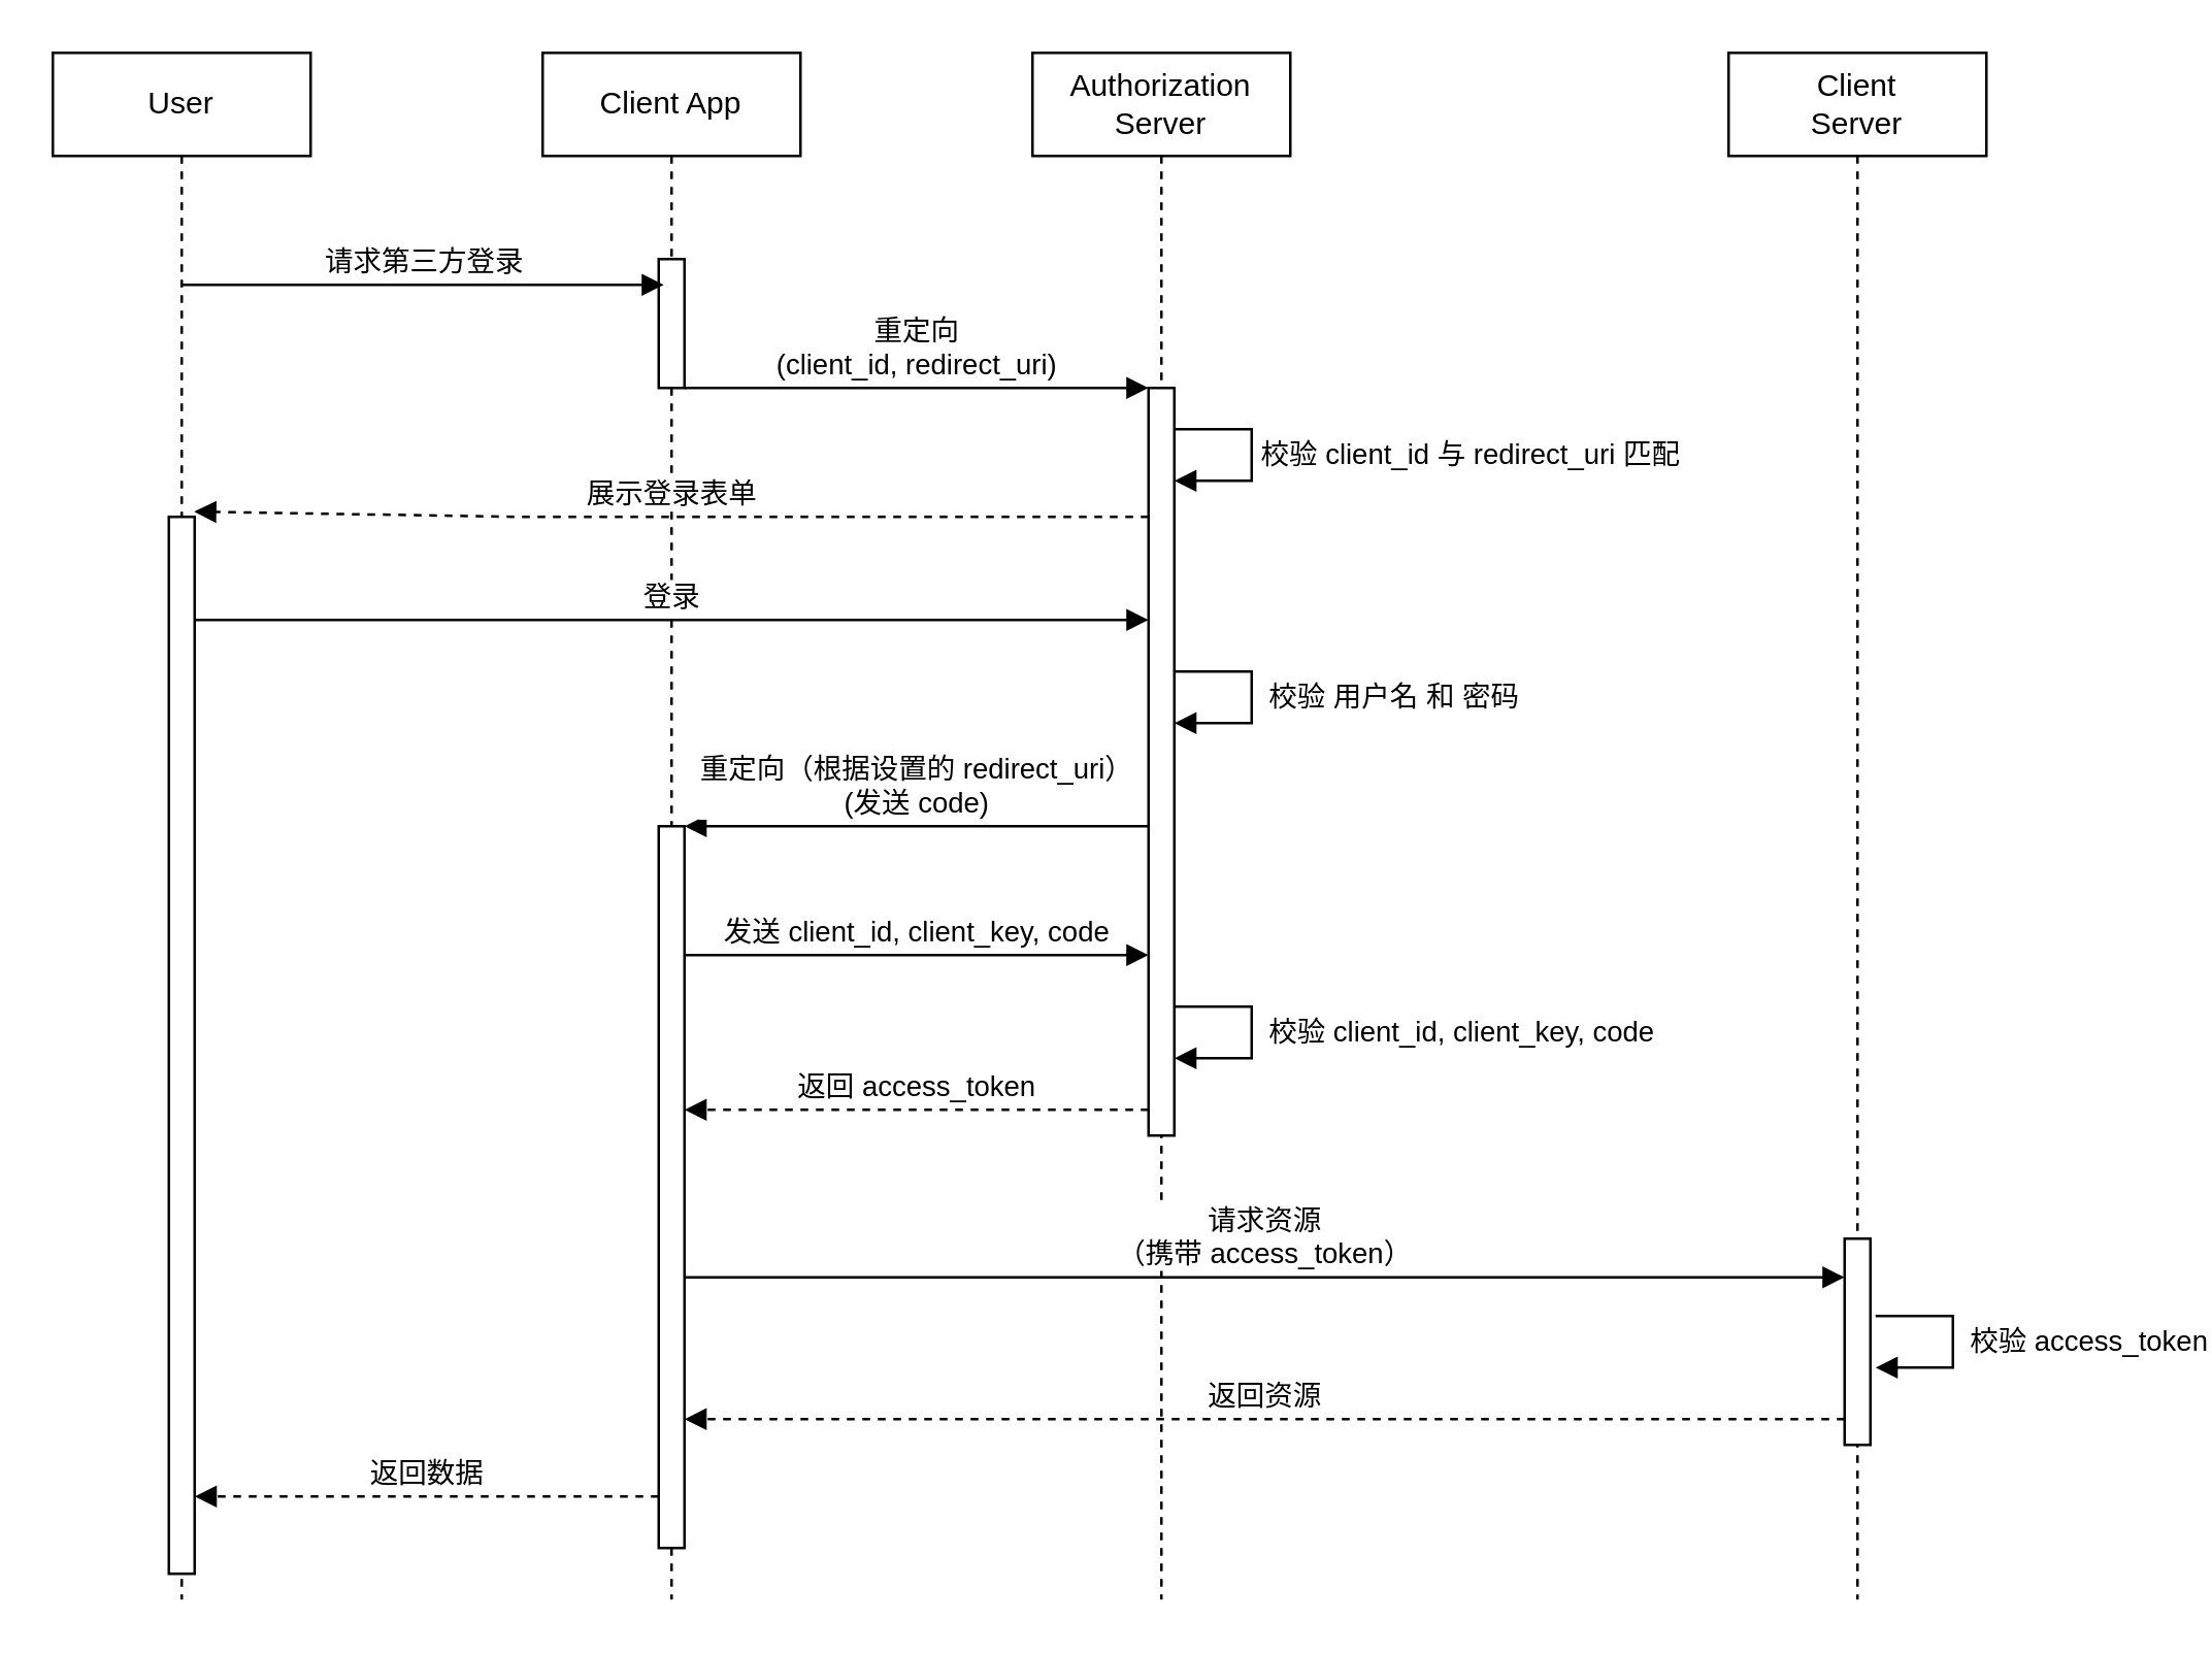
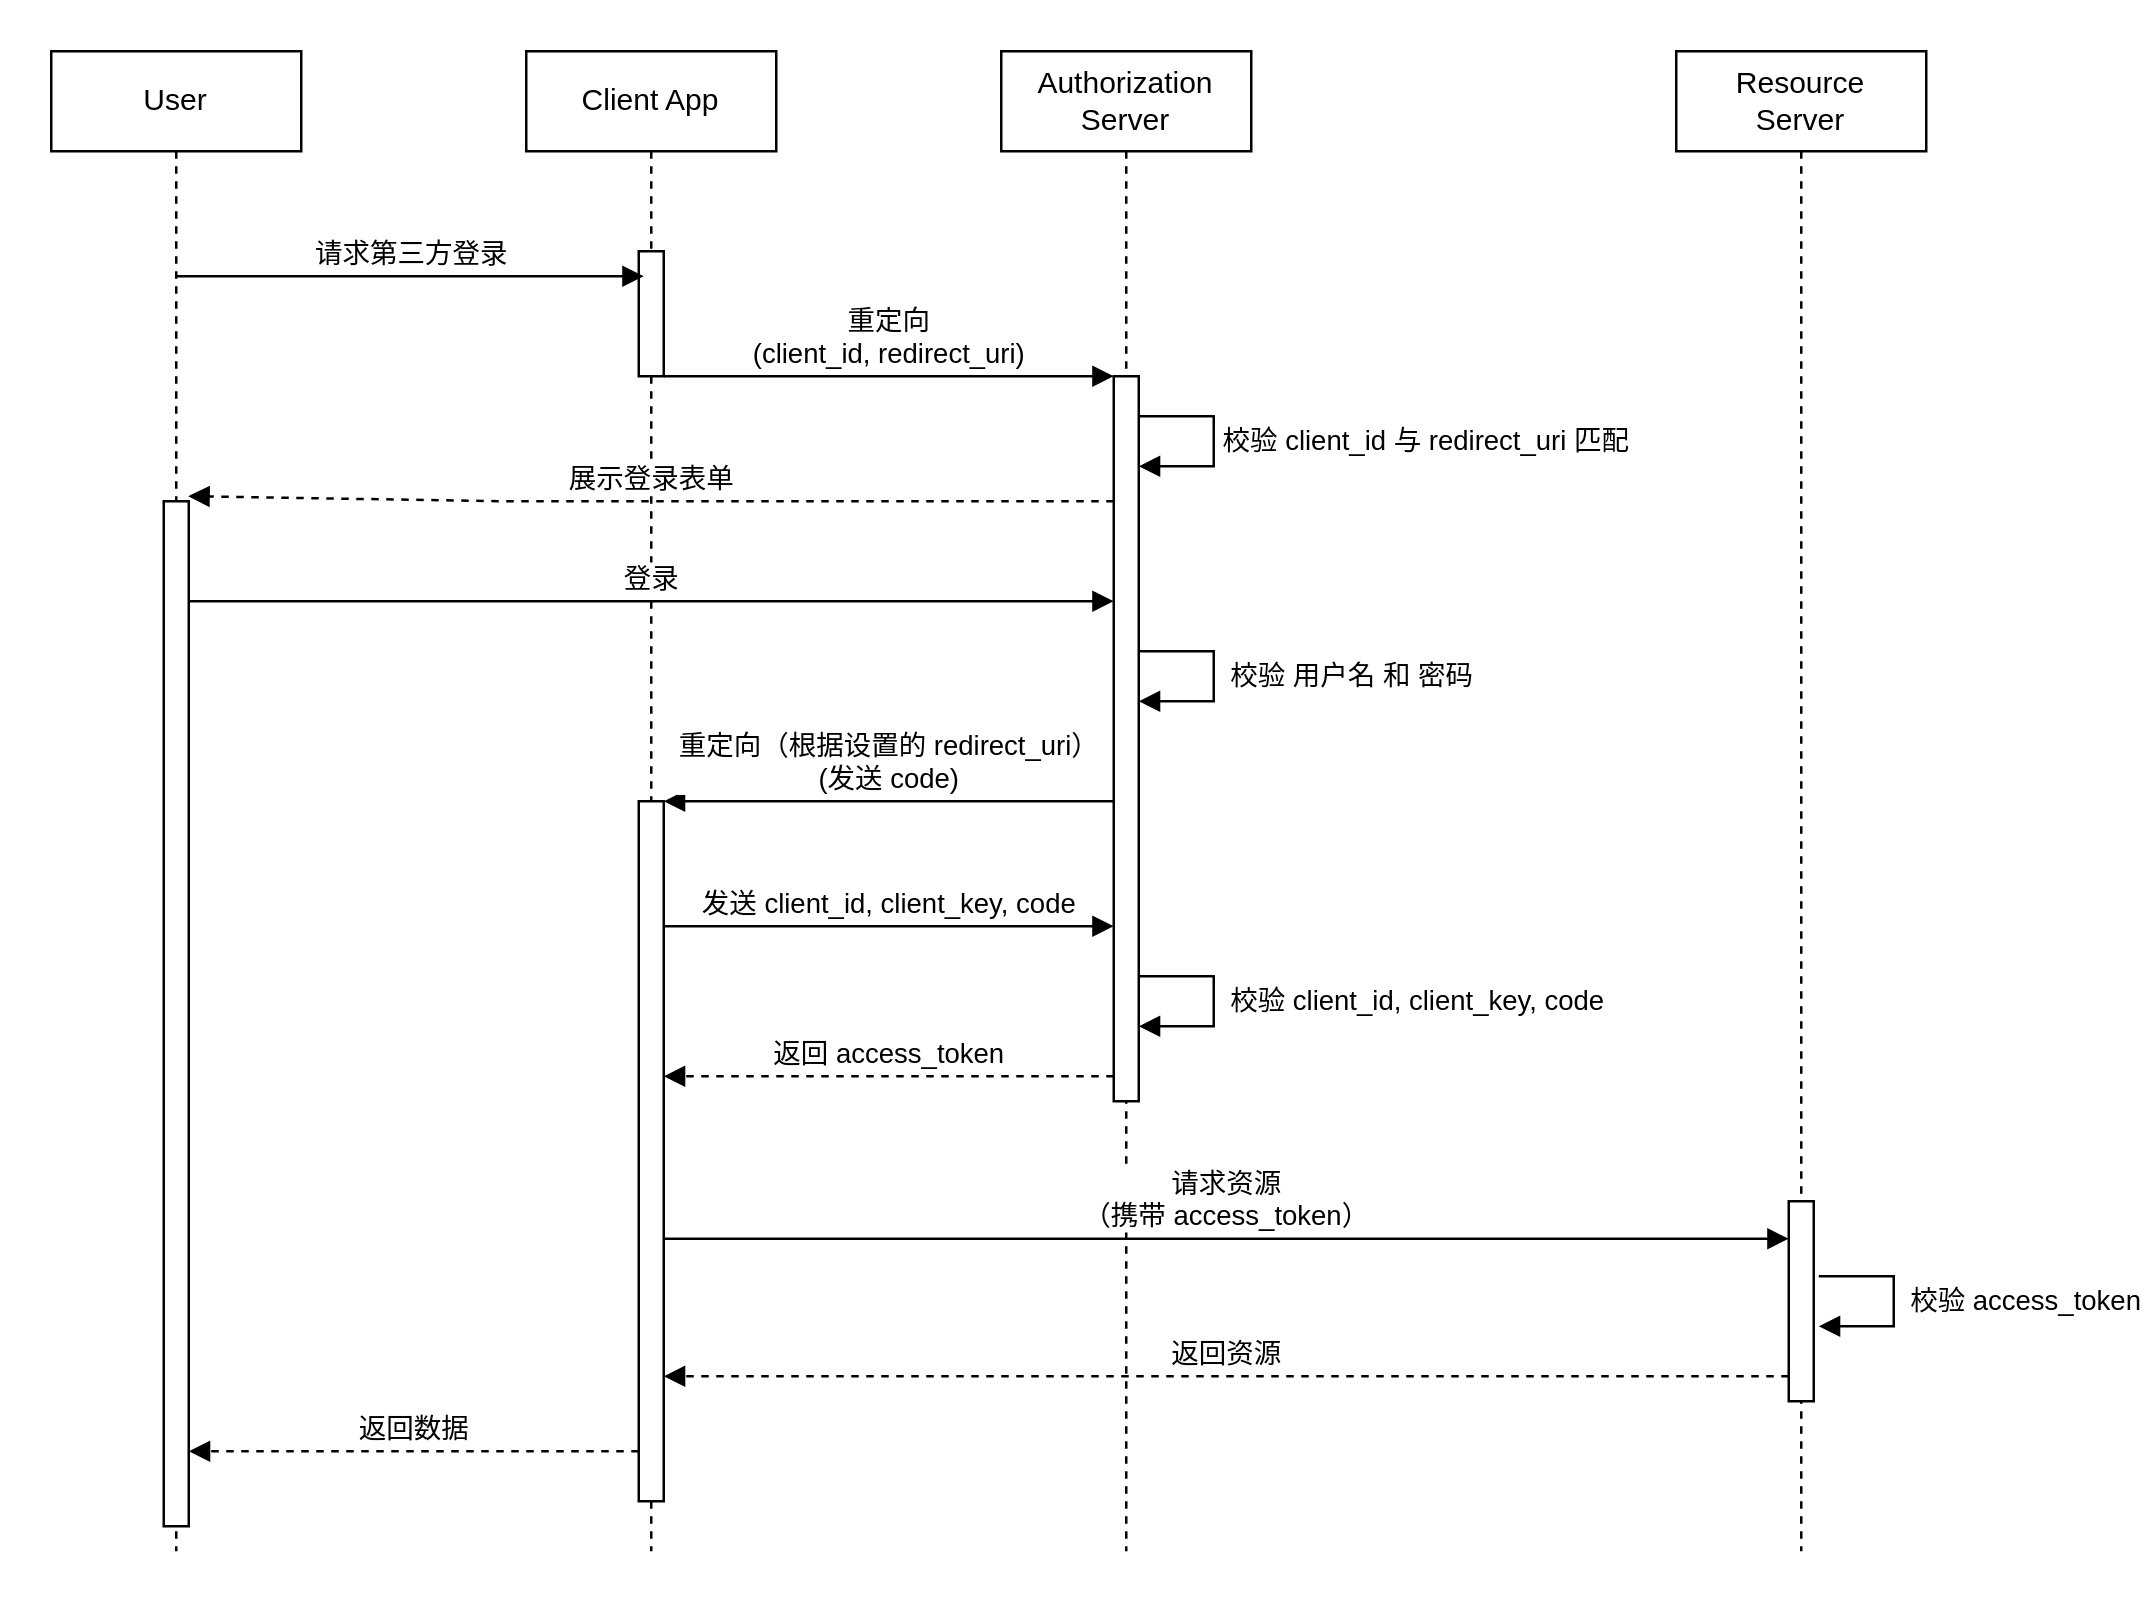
  <mxCell id="0" />
  <mxCell id="1" parent="0" />
  <mxCell id="2" value="User" style="shape=umlLifeline;perimeter=lifelinePerimeter;whiteSpace=wrap;html=1;container=1;collapsible=0;recursiveResize=0;outlineConnect=0;" vertex="1" parent="1"><mxGeometry x="20" y="20" width="100" height="600" as="geometry" /></mxCell>
  <mxCell id="3" value="Client App" style="shape=umlLifeline;perimeter=lifelinePerimeter;whiteSpace=wrap;html=1;container=1;collapsible=0;recursiveResize=0;outlineConnect=0;" vertex="1" parent="1"><mxGeometry x="210" y="20" width="100" height="600" as="geometry" /></mxCell>
  <mxCell id="4" value="" style="html=1;points=[];perimeter=orthogonalPerimeter;" vertex="1" parent="3"><mxGeometry x="45" y="80" width="10" height="50" as="geometry" /></mxCell>
  <mxCell id="5" value="" style="html=1;points=[];perimeter=orthogonalPerimeter;" vertex="1" parent="3"><mxGeometry x="-145" y="180" width="10" height="410" as="geometry" /></mxCell>
  <mxCell id="6" value="" style="html=1;points=[];perimeter=orthogonalPerimeter;" vertex="1" parent="3"><mxGeometry x="45" y="300" width="10" height="280" as="geometry" /></mxCell>
  <mxCell id="7" value="返回数据" style="html=1;verticalAlign=bottom;endArrow=block;dashed=1;" edge="1" parent="3" source="6" target="5"><mxGeometry width="80" relative="1" as="geometry"><mxPoint x="10" y="570" as="sourcePoint" /><mxPoint x="-120" y="570" as="targetPoint" /><Array as="points"><mxPoint x="-40" y="560" /></Array></mxGeometry></mxCell>
  <mxCell id="8" value="Authorization Server" style="shape=umlLifeline;perimeter=lifelinePerimeter;whiteSpace=wrap;html=1;container=1;collapsible=0;recursiveResize=0;outlineConnect=0;" vertex="1" parent="1"><mxGeometry x="400" y="20" width="100" height="600" as="geometry" /></mxCell>
  <mxCell id="9" value="校验 client_id 与 redirect_uri 匹配" style="edgeStyle=orthogonalEdgeStyle;html=1;align=left;spacingLeft=2;endArrow=block;rounded=0;" edge="1" parent="8"><mxGeometry relative="1" as="geometry"><mxPoint x="55" y="146" as="sourcePoint" /><Array as="points"><mxPoint x="85" y="146" /></Array><mxPoint x="55" y="166" as="targetPoint" /></mxGeometry></mxCell>
- <mxCell id="10" value="Client&lt;br&gt;Server" style="shape=umlLifeline;perimeter=lifelinePerimeter;whiteSpace=wrap;html=1;container=1;collapsible=0;recursiveResize=0;outlineConnect=0;" vertex="1" parent="1"><mxGeometry x="670" y="20" width="100" height="600" as="geometry" /></mxCell>
+ <mxCell id="10" value="Resource&lt;br&gt;Server" style="shape=umlLifeline;perimeter=lifelinePerimeter;whiteSpace=wrap;html=1;container=1;collapsible=0;recursiveResize=0;outlineConnect=0;" vertex="1" parent="1"><mxGeometry x="670" y="20" width="100" height="600" as="geometry" /></mxCell>
  <mxCell id="11" value="" style="html=1;points=[];perimeter=orthogonalPerimeter;" vertex="1" parent="10"><mxGeometry x="45" y="460" width="10" height="80" as="geometry" /></mxCell>
  <mxCell id="12" value="请求第三方登录" style="html=1;verticalAlign=bottom;endArrow=block;entryX=0.2;entryY=0.2;entryDx=0;entryDy=0;entryPerimeter=0;" edge="1" parent="1" source="2" target="4"><mxGeometry width="80" relative="1" as="geometry"><mxPoint x="110" y="110" as="sourcePoint" /><mxPoint x="190" y="110" as="targetPoint" /></mxGeometry></mxCell>
  <mxCell id="13" value="" style="html=1;points=[];perimeter=orthogonalPerimeter;" vertex="1" parent="1"><mxGeometry x="445" y="150" width="10" height="290" as="geometry" /></mxCell>
  <mxCell id="14" value="重定向&lt;br&gt;(client_id, redirect_uri)" style="html=1;verticalAlign=bottom;endArrow=block;" edge="1" parent="1" source="4" target="13"><mxGeometry width="80" relative="1" as="geometry"><mxPoint x="280" y="140" as="sourcePoint" /><mxPoint x="344" y="140" as="targetPoint" /><Array as="points"><mxPoint x="320" y="150" /></Array></mxGeometry></mxCell>
  <mxCell id="15" value="展示登录表单" style="html=1;verticalAlign=bottom;endArrow=block;entryX=0.981;entryY=-0.005;entryDx=0;entryDy=0;entryPerimeter=0;dashed=1;" edge="1" parent="1" source="13" target="5"><mxGeometry width="80" relative="1" as="geometry"><mxPoint x="210" y="220" as="sourcePoint" /><mxPoint x="90" y="200" as="targetPoint" /><Array as="points"><mxPoint x="200" y="200" /></Array></mxGeometry></mxCell>
  <mxCell id="16" value="登录" style="html=1;verticalAlign=bottom;endArrow=block;" edge="1" parent="1" source="5" target="13"><mxGeometry width="80" relative="1" as="geometry"><mxPoint x="110" y="240" as="sourcePoint" /><mxPoint x="380" y="240" as="targetPoint" /><Array as="points"><mxPoint x="257" y="240" /></Array></mxGeometry></mxCell>
  <mxCell id="17" value="&amp;nbsp;校验 用户名 和 密码&amp;nbsp;" style="edgeStyle=orthogonalEdgeStyle;html=1;align=left;spacingLeft=2;endArrow=block;rounded=0;" edge="1" parent="1"><mxGeometry relative="1" as="geometry"><mxPoint x="455" y="260" as="sourcePoint" /><Array as="points"><mxPoint x="485" y="260" /></Array><mxPoint x="455" y="280" as="targetPoint" /></mxGeometry></mxCell>
  <mxCell id="18" value="重定向（根据设置的 redirect_uri）&lt;br&gt;(发送 code)" style="html=1;verticalAlign=bottom;endArrow=block;" edge="1" parent="1" source="13" target="6"><mxGeometry width="80" relative="1" as="geometry"><mxPoint x="430" y="320" as="sourcePoint" /><mxPoint x="270" y="320" as="targetPoint" /><Array as="points"><mxPoint x="390" y="320" /></Array></mxGeometry></mxCell>
  <mxCell id="19" value="发送 client_id, client_key, code" style="html=1;verticalAlign=bottom;endArrow=block;" edge="1" parent="1"><mxGeometry width="80" relative="1" as="geometry"><mxPoint x="265" y="370" as="sourcePoint" /><mxPoint x="445" y="370" as="targetPoint" /><Array as="points"><mxPoint x="320" y="370" /></Array></mxGeometry></mxCell>
  <mxCell id="20" value="返回 access_token" style="html=1;verticalAlign=bottom;endArrow=block;dashed=1;" edge="1" parent="1"><mxGeometry width="80" relative="1" as="geometry"><mxPoint x="445" y="430" as="sourcePoint" /><mxPoint x="265" y="430" as="targetPoint" /><Array as="points"><mxPoint x="390" y="430" /></Array></mxGeometry></mxCell>
  <mxCell id="21" value="&amp;nbsp;校验 client_id, client_key, code" style="edgeStyle=orthogonalEdgeStyle;html=1;align=left;spacingLeft=2;endArrow=block;rounded=0;" edge="1" parent="1"><mxGeometry relative="1" as="geometry"><mxPoint x="455" y="390" as="sourcePoint" /><Array as="points"><mxPoint x="485" y="390" /></Array><mxPoint x="455" y="410" as="targetPoint" /></mxGeometry></mxCell>
  <mxCell id="22" value="请求资源&lt;br&gt;（携带 access_token）" style="html=1;verticalAlign=bottom;endArrow=block;" edge="1" parent="1" target="11"><mxGeometry width="80" relative="1" as="geometry"><mxPoint x="265" y="495" as="sourcePoint" /><mxPoint x="445" y="495" as="targetPoint" /><Array as="points"><mxPoint x="320" y="495" /></Array></mxGeometry></mxCell>
  <mxCell id="23" value="&amp;nbsp;校验 access_token" style="edgeStyle=orthogonalEdgeStyle;html=1;align=left;spacingLeft=2;endArrow=block;rounded=0;" edge="1" parent="1"><mxGeometry relative="1" as="geometry"><mxPoint x="727" y="510" as="sourcePoint" /><Array as="points"><mxPoint x="757" y="510" /></Array><mxPoint x="727" y="530" as="targetPoint" /></mxGeometry></mxCell>
  <mxCell id="24" value="返回资源" style="html=1;verticalAlign=bottom;endArrow=block;dashed=1;" edge="1" parent="1" source="11" target="6"><mxGeometry width="80" relative="1" as="geometry"><mxPoint x="700" y="550" as="sourcePoint" /><mxPoint x="270" y="550" as="targetPoint" /><Array as="points"><mxPoint x="645" y="550" /></Array></mxGeometry></mxCell>
